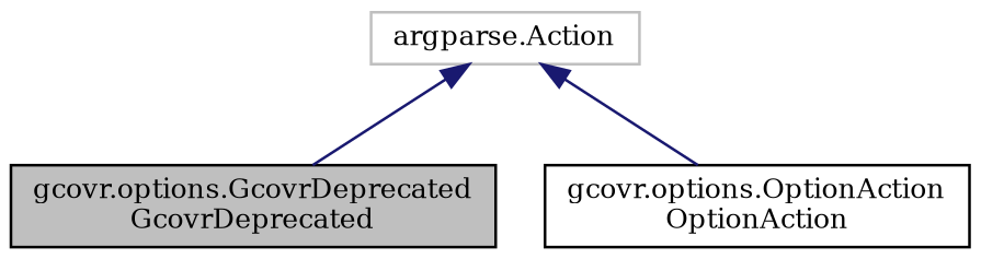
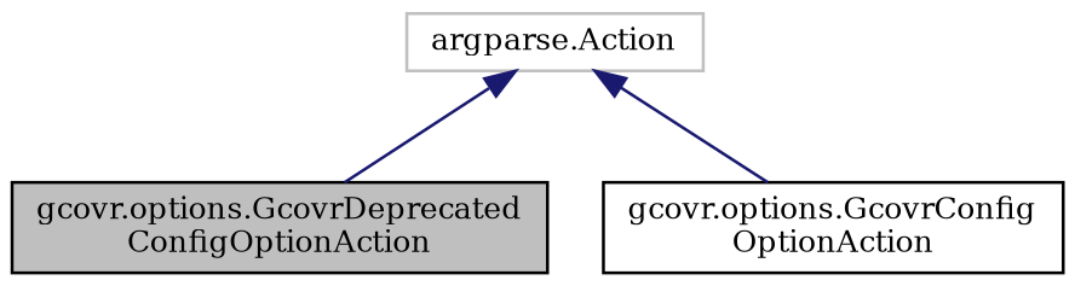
  digraph {
    fontname="DejaVu Serif"
    node [color=black fillcolor=white fontname="DejaVu Serif" fontsize=10 shape=record style=filled]
    edge [color=midnightblue dir=back fontname="DejaVu Serif" fontsize=10 labelfontname=Helvetica labelfontsize=10 style=solid]
-   n1 [fillcolor=grey75 fontcolor=black height=0.2 label="gcovr.options.GcovrDeprecated\lGcovrDeprecated" width=0.4]
-   n2 [height=0.2 label="gcovr.options.OptionAction\lOptionAction" width=0.4]
+   n1 [fillcolor=grey75 fontcolor=black height=0.2 label="gcovr.options.GcovrDeprecated\lConfigOptionAction" width=0.4]
+   n2 [height=0.2 label="gcovr.options.GcovrConfig\lOptionAction" width=0.4]
    n3 [color=grey75 height=0.2 label="argparse.Action" width=0.4]
    n3 -> n1
    n3 -> n2
  }
